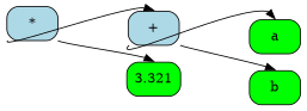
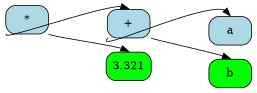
  digraph {
    rankdir=LR
    splines=true
    node [fillcolor=lime shape=rectangle style="rounded,filled"]
    edge [headport=n minlen=2 tailport=sw]
-   n1 [label=a]
+   n1 [fillcolor=lightblue label=a]
    n2 [fillcolor=lightblue label="+"]
    n3 [label=b]
    n4 [fillcolor=lightblue label="*"]
    n5 [label="3.321\n"]
    n2 -> n1
    n2 -> n3 [tailport=se]
    n4 -> n2
    n4 -> n5 [tailport=se]
  }
